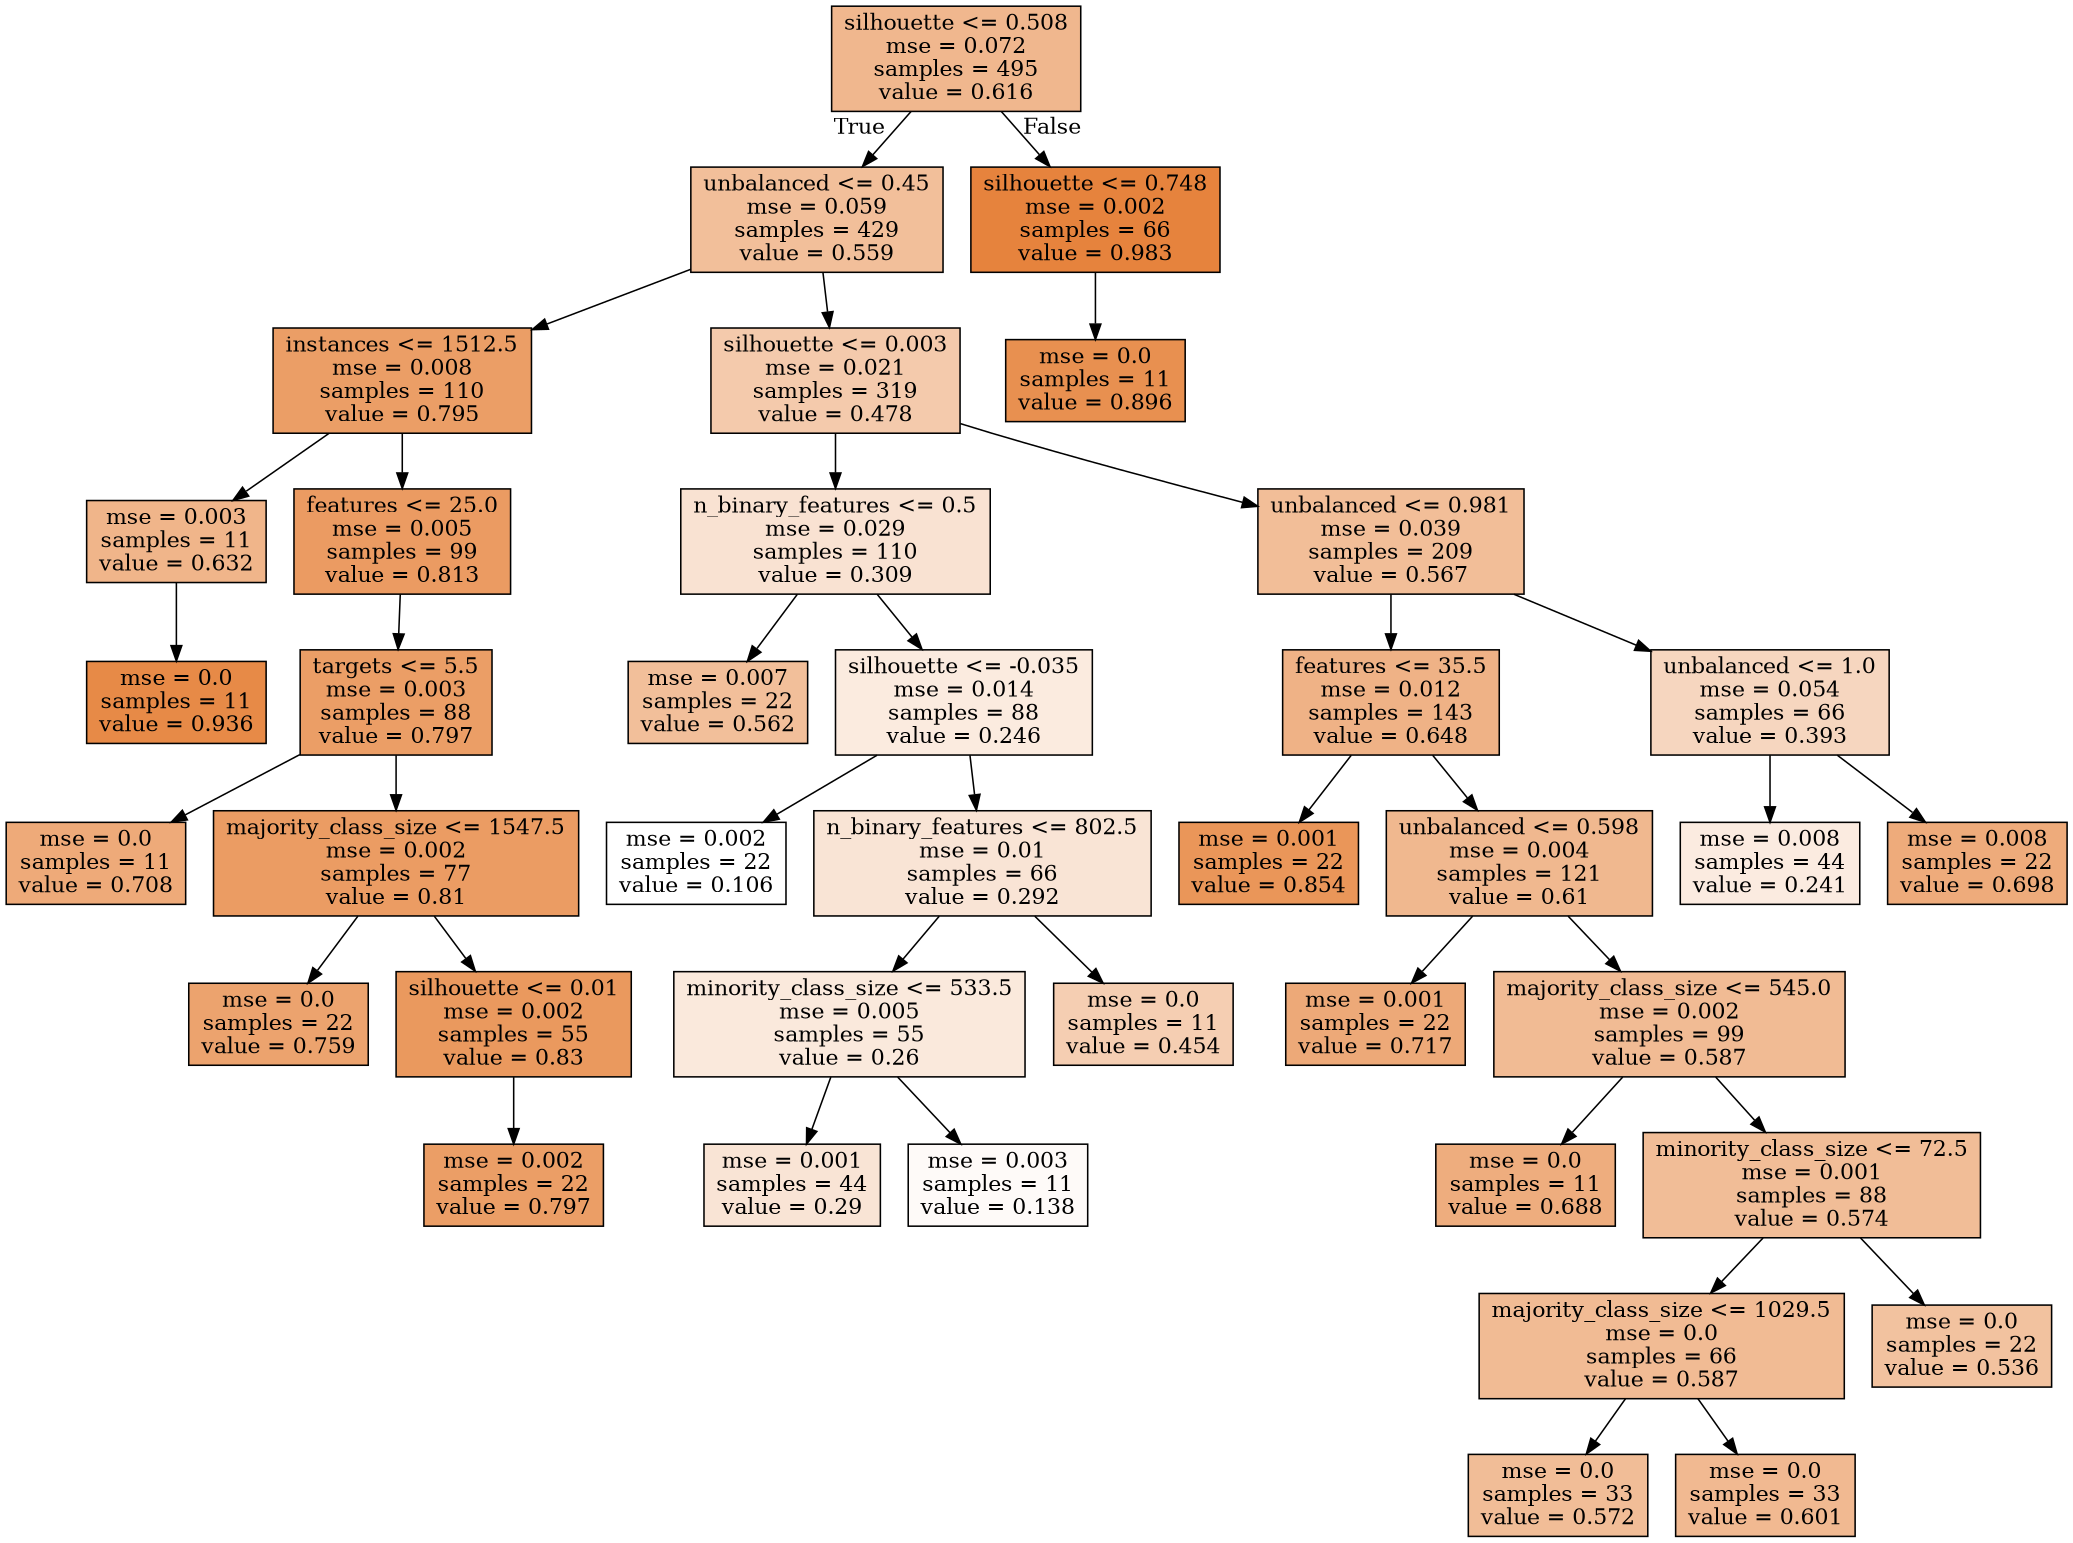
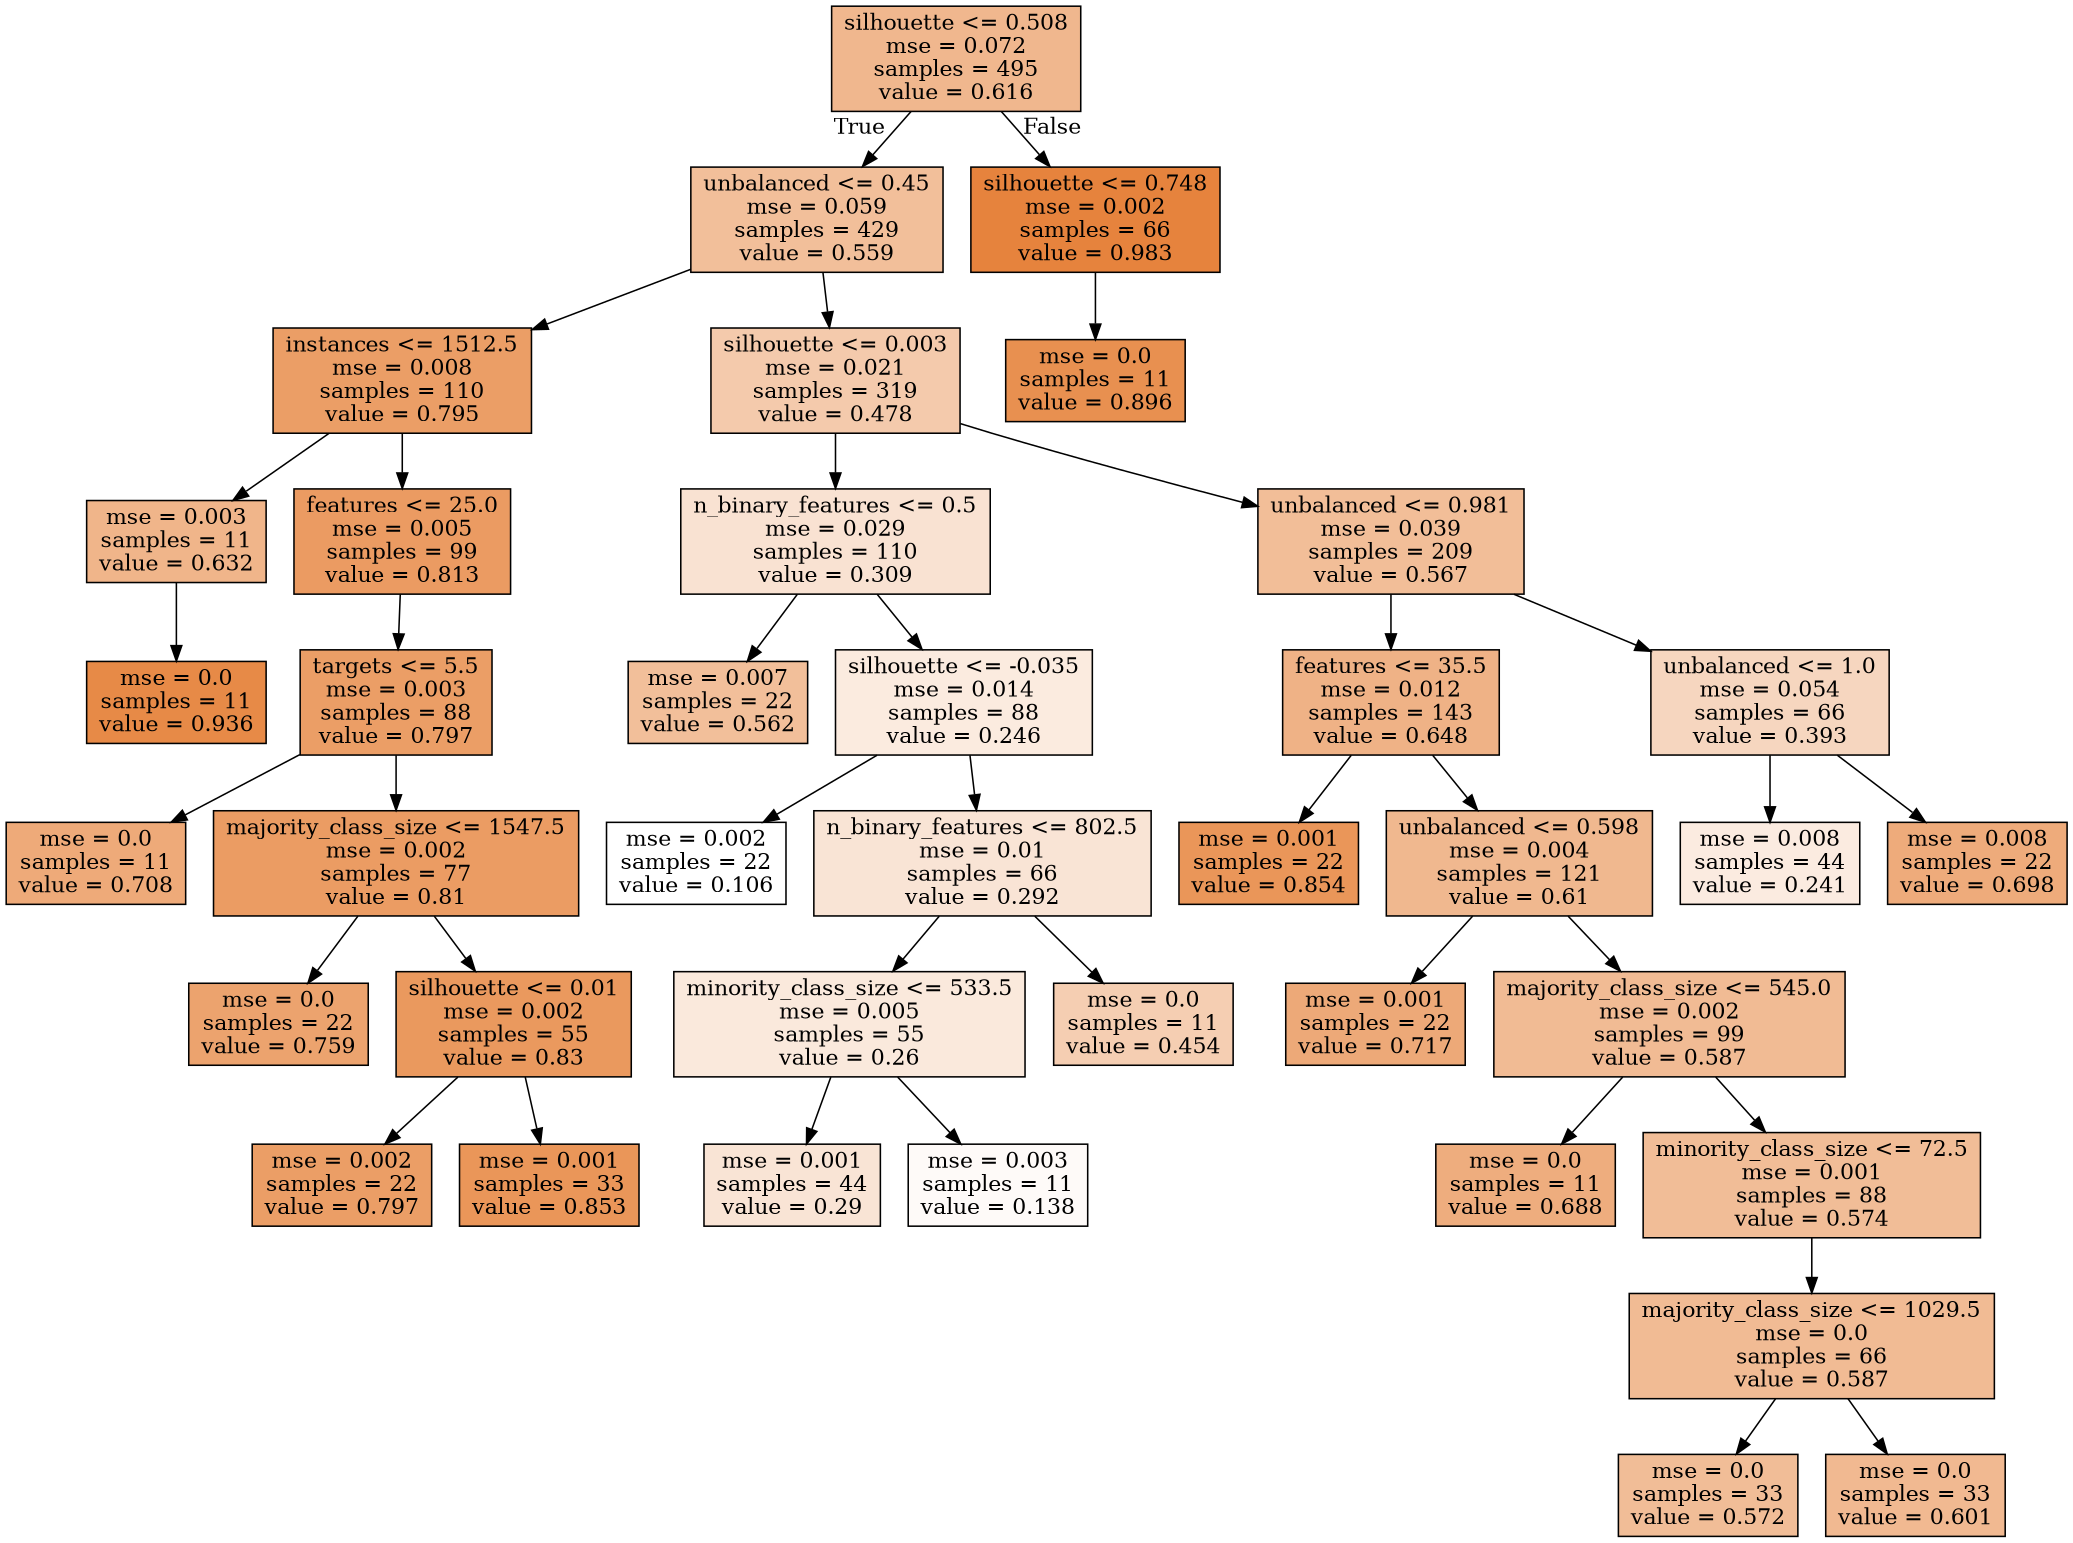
  digraph {
    node [color=black fillcolor="#e58139c5" shape=box style=filled]
    n1 [fillcolor="#e5813991" label="silhouette <= 0.508\nmse = 0.072\nsamples = 495\nvalue = 0.616"]
    n2 [fillcolor="#e5813981" label="unbalanced <= 0.45\nmse = 0.059\nsamples = 429\nvalue = 0.559"]
    n3 [fillcolor="#e58139fa" label="silhouette <= 0.748\nmse = 0.002\nsamples = 66\nvalue = 0.983"]
    n4 [fillcolor="#e58139c4" label="instances <= 1512.5\nmse = 0.008\nsamples = 110\nvalue = 0.795"]
    n5 [fillcolor="#e581396a" label="silhouette <= 0.003\nmse = 0.021\nsamples = 319\nvalue = 0.478"]
    n6 [fillcolor="#e58139e1" label="mse = 0.0\nsamples = 11\nvalue = 0.896"]
    n7 [fillcolor="#e5813996" label="mse = 0.003\nsamples = 11\nvalue = 0.632"]
    n8 [fillcolor="#e58139ca" label="features <= 25.0\nmse = 0.005\nsamples = 99\nvalue = 0.813"]
    n9 [fillcolor="#e581393a" label="n_binary_features <= 0.5\nmse = 0.029\nsamples = 110\nvalue = 0.309"]
    n10 [fillcolor="#e5813984" label="unbalanced <= 0.981\nmse = 0.039\nsamples = 209\nvalue = 0.567"]
    n11 [fillcolor="#e58139ed" label="mse = 0.0\nsamples = 11\nvalue = 0.936"]
    n12 [label="targets <= 5.5\nmse = 0.003\nsamples = 88\nvalue = 0.797"]
    n13 [fillcolor="#e58139ac" label="mse = 0.0\nsamples = 11\nvalue = 0.708"]
    n14 [fillcolor="#e58139c9" label="majority_class_size <= 1547.5\nmse = 0.002\nsamples = 77\nvalue = 0.81"]
    n15 [fillcolor="#e58139ba" label="mse = 0.0\nsamples = 22\nvalue = 0.759"]
    n16 [fillcolor="#e58139cf" label="silhouette <= 0.01\nmse = 0.002\nsamples = 55\nvalue = 0.83"]
    n17 [label="mse = 0.002\nsamples = 22\nvalue = 0.797"]
+   n18 [fillcolor="#e58139d5" label="mse = 0.001\nsamples = 33\nvalue = 0.853"]
    n19 [fillcolor="#e5813982" label="mse = 0.007\nsamples = 22\nvalue = 0.562"]
    n20 [fillcolor="#e5813928" label="silhouette <= -0.035\nmse = 0.014\nsamples = 88\nvalue = 0.246"]
    n21 [fillcolor="#e581399b" label="features <= 35.5\nmse = 0.012\nsamples = 143\nvalue = 0.648"]
    n22 [fillcolor="#e5813952" label="unbalanced <= 1.0\nmse = 0.054\nsamples = 66\nvalue = 0.393"]
    n23 [fillcolor="#e5813900" label="mse = 0.002\nsamples = 22\nvalue = 0.106"]
    n24 [fillcolor="#e5813935" label="n_binary_features <= 802.5\nmse = 0.01\nsamples = 66\nvalue = 0.292"]
    n25 [fillcolor="#e581392c" label="minority_class_size <= 533.5\nmse = 0.005\nsamples = 55\nvalue = 0.26"]
    n26 [fillcolor="#e5813963" label="mse = 0.0\nsamples = 11\nvalue = 0.454"]
    n27 [fillcolor="#e5813935" label="mse = 0.001\nsamples = 44\nvalue = 0.29"]
    n28 [fillcolor="#e5813909" label="mse = 0.003\nsamples = 11\nvalue = 0.138"]
    n29 [fillcolor="#e58139d5" label="mse = 0.001\nsamples = 22\nvalue = 0.854"]
    n30 [fillcolor="#e5813990" label="unbalanced <= 0.598\nmse = 0.004\nsamples = 121\nvalue = 0.61"]
    n31 [fillcolor="#e5813927" label="mse = 0.008\nsamples = 44\nvalue = 0.241"]
    n32 [fillcolor="#e58139a9" label="mse = 0.008\nsamples = 22\nvalue = 0.698"]
    n33 [fillcolor="#e58139ae" label="mse = 0.001\nsamples = 22\nvalue = 0.717"]
    n34 [fillcolor="#e5813989" label="majority_class_size <= 545.0\nmse = 0.002\nsamples = 99\nvalue = 0.587"]
    n35 [fillcolor="#e58139a6" label="mse = 0.0\nsamples = 11\nvalue = 0.688"]
    n36 [fillcolor="#e5813986" label="minority_class_size <= 72.5\nmse = 0.001\nsamples = 88\nvalue = 0.574"]
    n37 [fillcolor="#e5813989" label="majority_class_size <= 1029.5\nmse = 0.0\nsamples = 66\nvalue = 0.587"]
-   n38 [fillcolor="#e581397b" label="mse = 0.0\nsamples = 22\nvalue = 0.536"]
    n39 [fillcolor="#e5813985" label="mse = 0.0\nsamples = 33\nvalue = 0.572"]
    n40 [fillcolor="#e581398d" label="mse = 0.0\nsamples = 33\nvalue = 0.601"]
    n1 -> n2 [headlabel=True labelangle=45 labeldistance=2.5]
    n1 -> n3 [headlabel=False labelangle=-45 labeldistance=2.5]
    n2 -> n4
    n2 -> n5
    n3 -> n6
    n4 -> n7
    n4 -> n8
    n5 -> n9
    n5 -> n10
    n7 -> n11
    n8 -> n12
    n9 -> n19
    n9 -> n20
    n10 -> n21
    n10 -> n22
    n12 -> n13
    n12 -> n14
    n14 -> n15
    n14 -> n16
    n16 -> n17
+   n16 -> n18
    n20 -> n23
    n20 -> n24
    n21 -> n29
    n21 -> n30
    n22 -> n31
    n22 -> n32
    n24 -> n25
    n24 -> n26
    n25 -> n27
    n25 -> n28
    n30 -> n33
    n30 -> n34
    n34 -> n35
    n34 -> n36
    n36 -> n37
-   n36 -> n38
    n37 -> n39
    n37 -> n40
  }
